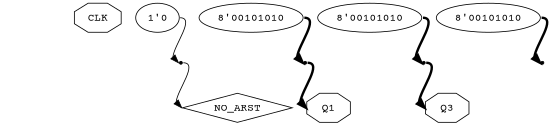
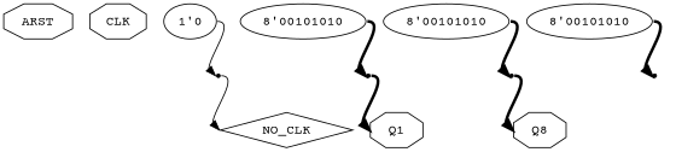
  digraph {
    fontname="Courier Prime"
    rankdir=TB
    remincross=true
    node [fontname="Courier Prime"]
    edge [color=black fontcolor=black fontname="Courier Prime" headport=w tailport=e style="setlinewidth(3)"]
+   n1 [color=black fontcolor=black label=ARST shape=octagon]
    n2 [color=black fontcolor=black label=CLK shape=octagon]
-   n3 [color=black fontcolor=black label=NO_ARST shape=diamond]
+   n3 [color=black fontcolor=black label=NO_CLK shape=diamond]
    n4 [color=black fontcolor=black label=Q1 shape=octagon]
-   n5 [color=black fontcolor=black label=Q3 shape=octagon]
+   n5 [color=black fontcolor=black label=Q8 shape=octagon]
    n6 [label="1'0"]
    x1 [shape=point]
    n8 [label="8'00101010"]
    x3 [shape=point]
    n10 [label="8'00101010"]
    x5 [shape=point]
    n12 [label="8'00101010"]
    x7 [shape=point]
    n6 -> x1 [style=""]
    x1 -> n3 [style=""]
    n8 -> x3
    x3 -> n4
    n10 -> x5
    n12 -> x7
    x7 -> n5
  }
